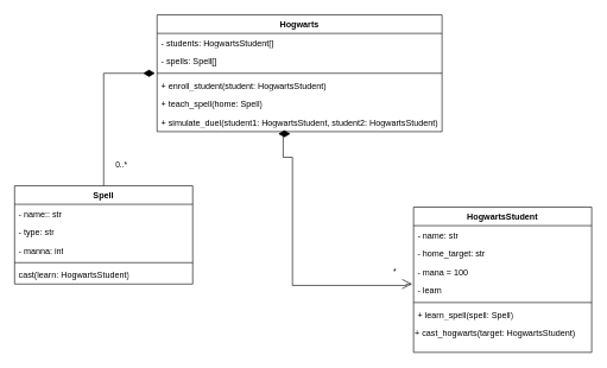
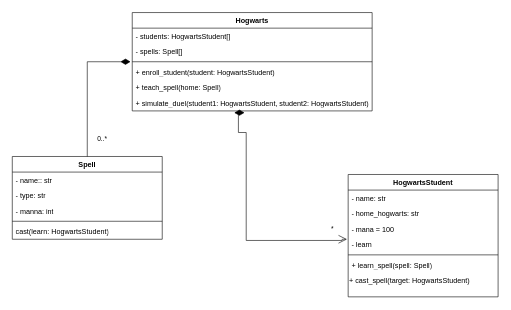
  <mxCell id="0" />
  <mxCell id="1" parent="0" />
  <mxCell id="2" value="Spell" style="swimlane;fontStyle=1;align=center;verticalAlign=top;childLayout=stackLayout;horizontal=1;startSize=26;horizontalStack=0;resizeParent=1;resizeParentMax=0;resizeLast=0;collapsible=1;marginBottom=0;whiteSpace=wrap;html=1;" vertex="1" parent="1"><mxGeometry x="20" y="260" width="250" height="138" as="geometry" /></mxCell>
  <mxCell id="3" value="- name:: str" style="text;strokeColor=none;fillColor=none;align=left;verticalAlign=top;spacingLeft=4;spacingRight=4;overflow=hidden;rotatable=0;points=[[0,0.5],[1,0.5]];portConstraint=eastwest;whiteSpace=wrap;html=1;" vertex="1" parent="2"><mxGeometry y="26" width="250" height="26" as="geometry" /></mxCell>
  <mxCell id="4" value="- type: str" style="text;strokeColor=none;fillColor=none;align=left;verticalAlign=top;spacingLeft=4;spacingRight=4;overflow=hidden;rotatable=0;points=[[0,0.5],[1,0.5]];portConstraint=eastwest;whiteSpace=wrap;html=1;" vertex="1" parent="2"><mxGeometry y="52" width="250" height="26" as="geometry" /></mxCell>
  <mxCell id="5" value="- manna: int" style="text;strokeColor=none;fillColor=none;align=left;verticalAlign=top;spacingLeft=4;spacingRight=4;overflow=hidden;rotatable=0;points=[[0,0.5],[1,0.5]];portConstraint=eastwest;whiteSpace=wrap;html=1;" vertex="1" parent="2"><mxGeometry y="78" width="250" height="26" as="geometry" /></mxCell>
  <mxCell id="6" value="" style="line;strokeWidth=1;fillColor=none;align=left;verticalAlign=middle;spacingTop=-1;spacingLeft=3;spacingRight=3;rotatable=0;labelPosition=right;points=[];portConstraint=eastwest;strokeColor=inherit;" vertex="1" parent="2"><mxGeometry y="104" width="250" height="8" as="geometry" /></mxCell>
  <mxCell id="7" value="cast(learn: HogwartsStudent)" style="text;strokeColor=none;fillColor=none;align=left;verticalAlign=top;spacingLeft=4;spacingRight=4;overflow=hidden;rotatable=0;points=[[0,0.5],[1,0.5]];portConstraint=eastwest;whiteSpace=wrap;html=1;" vertex="1" parent="2"><mxGeometry y="112" width="250" height="26" as="geometry" /></mxCell>
  <mxCell id="8" value="Hogwarts" style="swimlane;fontStyle=1;align=center;verticalAlign=top;childLayout=stackLayout;horizontal=1;startSize=26;horizontalStack=0;resizeParent=1;resizeParentMax=0;resizeLast=0;collapsible=1;marginBottom=0;whiteSpace=wrap;html=1;" vertex="1" parent="1"><mxGeometry x="220" y="20" width="400" height="164" as="geometry" /></mxCell>
  <mxCell id="9" value="- students: HogwartsStudent[]" style="text;strokeColor=none;fillColor=none;align=left;verticalAlign=top;spacingLeft=4;spacingRight=4;overflow=hidden;rotatable=0;points=[[0,0.5],[1,0.5]];portConstraint=eastwest;whiteSpace=wrap;html=1;" vertex="1" parent="8"><mxGeometry y="26" width="400" height="26" as="geometry" /></mxCell>
  <mxCell id="10" value="- spells: Spell[]" style="text;strokeColor=none;fillColor=none;align=left;verticalAlign=top;spacingLeft=4;spacingRight=4;overflow=hidden;rotatable=0;points=[[0,0.5],[1,0.5]];portConstraint=eastwest;whiteSpace=wrap;html=1;" vertex="1" parent="8"><mxGeometry y="52" width="400" height="26" as="geometry" /></mxCell>
  <mxCell id="11" value="" style="line;strokeWidth=1;fillColor=none;align=left;verticalAlign=middle;spacingTop=-1;spacingLeft=3;spacingRight=3;rotatable=0;labelPosition=right;points=[];portConstraint=eastwest;strokeColor=inherit;" vertex="1" parent="8"><mxGeometry y="78" width="400" height="8" as="geometry" /></mxCell>
  <mxCell id="12" value="+ enroll_student(student: HogwartsStudent)" style="text;strokeColor=none;fillColor=none;align=left;verticalAlign=top;spacingLeft=4;spacingRight=4;overflow=hidden;rotatable=0;points=[[0,0.5],[1,0.5]];portConstraint=eastwest;whiteSpace=wrap;html=1;" vertex="1" parent="8"><mxGeometry y="86" width="400" height="26" as="geometry" /></mxCell>
  <mxCell id="13" value="+ teach_spell(home: Spell)" style="text;strokeColor=none;fillColor=none;align=left;verticalAlign=top;spacingLeft=4;spacingRight=4;overflow=hidden;rotatable=0;points=[[0,0.5],[1,0.5]];portConstraint=eastwest;whiteSpace=wrap;html=1;" vertex="1" parent="8"><mxGeometry y="112" width="400" height="26" as="geometry" /></mxCell>
  <mxCell id="14" value="+ simulate_duel(student1: HogwartsStudent, student2: HogwartsStudent)" style="text;strokeColor=none;fillColor=none;align=left;verticalAlign=top;spacingLeft=4;spacingRight=4;overflow=hidden;rotatable=0;points=[[0,0.5],[1,0.5]];portConstraint=eastwest;whiteSpace=wrap;html=1;" vertex="1" parent="8"><mxGeometry y="138" width="400" height="26" as="geometry" /></mxCell>
  <mxCell id="15" value="HogwartsStudent" style="swimlane;fontStyle=1;align=center;verticalAlign=top;childLayout=stackLayout;horizontal=1;startSize=26;horizontalStack=0;resizeParent=1;resizeParentMax=0;resizeLast=0;collapsible=1;marginBottom=0;whiteSpace=wrap;html=1;" vertex="1" parent="1"><mxGeometry x="580" y="290" width="250" height="204" as="geometry" /></mxCell>
  <mxCell id="16" value="- name: str" style="text;strokeColor=none;fillColor=none;align=left;verticalAlign=top;spacingLeft=4;spacingRight=4;overflow=hidden;rotatable=0;points=[[0,0.5],[1,0.5]];portConstraint=eastwest;whiteSpace=wrap;html=1;" vertex="1" parent="15"><mxGeometry y="26" width="250" height="26" as="geometry" /></mxCell>
- <mxCell id="17" value="- home_target: str" style="text;strokeColor=none;fillColor=none;align=left;verticalAlign=top;spacingLeft=4;spacingRight=4;overflow=hidden;rotatable=0;points=[[0,0.5],[1,0.5]];portConstraint=eastwest;whiteSpace=wrap;html=1;" vertex="1" parent="15"><mxGeometry y="52" width="250" height="26" as="geometry" /></mxCell>
+ <mxCell id="17" value="- home_hogwarts: str" style="text;strokeColor=none;fillColor=none;align=left;verticalAlign=top;spacingLeft=4;spacingRight=4;overflow=hidden;rotatable=0;points=[[0,0.5],[1,0.5]];portConstraint=eastwest;whiteSpace=wrap;html=1;" vertex="1" parent="15"><mxGeometry y="52" width="250" height="26" as="geometry" /></mxCell>
  <mxCell id="18" value="- mana = 100" style="text;strokeColor=none;fillColor=none;align=left;verticalAlign=top;spacingLeft=4;spacingRight=4;overflow=hidden;rotatable=0;points=[[0,0.5],[1,0.5]];portConstraint=eastwest;whiteSpace=wrap;html=1;" vertex="1" parent="15"><mxGeometry y="78" width="250" height="26" as="geometry" /></mxCell>
  <mxCell id="19" value="- learn" style="text;strokeColor=none;fillColor=none;align=left;verticalAlign=top;spacingLeft=4;spacingRight=4;overflow=hidden;rotatable=0;points=[[0,0.5],[1,0.5]];portConstraint=eastwest;whiteSpace=wrap;html=1;" vertex="1" parent="15"><mxGeometry y="104" width="250" height="26" as="geometry" /></mxCell>
  <mxCell id="20" value="" style="line;strokeWidth=1;fillColor=none;align=left;verticalAlign=middle;spacingTop=-1;spacingLeft=3;spacingRight=3;rotatable=0;labelPosition=right;points=[];portConstraint=eastwest;strokeColor=inherit;" vertex="1" parent="15"><mxGeometry y="130" width="250" height="8" as="geometry" /></mxCell>
  <mxCell id="21" value="+ learn_spell(spell: Spell)" style="text;strokeColor=none;fillColor=none;align=left;verticalAlign=top;spacingLeft=4;spacingRight=4;overflow=hidden;rotatable=0;points=[[0,0.5],[1,0.5]];portConstraint=eastwest;whiteSpace=wrap;html=1;" vertex="1" parent="15"><mxGeometry y="138" width="250" height="26" as="geometry" /></mxCell>
- <mxCell id="22" value="+ cast_hogwarts(target: HogwartsStudent)" style="text;whiteSpace=wrap;html=1;" vertex="1" parent="15"><mxGeometry y="164" width="250" height="40" as="geometry" /></mxCell>
+ <mxCell id="22" value="+ cast_spell(target: HogwartsStudent)" style="text;whiteSpace=wrap;html=1;" vertex="1" parent="15"><mxGeometry y="164" width="250" height="40" as="geometry" /></mxCell>
  <mxCell id="23" value="*" style="endArrow=open;html=1;endSize=12;startArrow=diamondThin;startSize=14;startFill=1;edgeStyle=orthogonalEdgeStyle;align=left;verticalAlign=bottom;rounded=0;exitX=0.468;exitY=1.115;exitDx=0;exitDy=0;exitPerimeter=0;entryX=-0.008;entryY=0.154;entryDx=0;entryDy=0;entryPerimeter=0;" edge="1" parent="1" source="14" target="19"><mxGeometry x="0.852" y="10" relative="1" as="geometry"><mxPoint x="280" y="290" as="sourcePoint" /><mxPoint x="440" y="290" as="targetPoint" /><Array as="points"><mxPoint x="397" y="187" /><mxPoint x="397" y="220" /><mxPoint x="410" y="220" /><mxPoint x="410" y="400" /><mxPoint x="570" y="400" /><mxPoint x="570" y="398" /></Array><mxPoint as="offset" /></mxGeometry></mxCell>
  <mxCell id="24" value="0..*" style="endArrow=none;html=1;endSize=12;startArrow=diamondThin;startSize=14;startFill=1;edgeStyle=orthogonalEdgeStyle;align=left;verticalAlign=bottom;rounded=0;exitX=-0.007;exitY=-0.154;exitDx=0;exitDy=0;exitPerimeter=0;entryX=0.5;entryY=0;entryDx=0;entryDy=0;" edge="1" parent="1" source="12" target="2"><mxGeometry x="0.826" y="15" relative="1" as="geometry"><mxPoint x="280" y="290" as="sourcePoint" /><mxPoint x="440" y="290" as="targetPoint" /><mxPoint as="offset" /></mxGeometry></mxCell>
